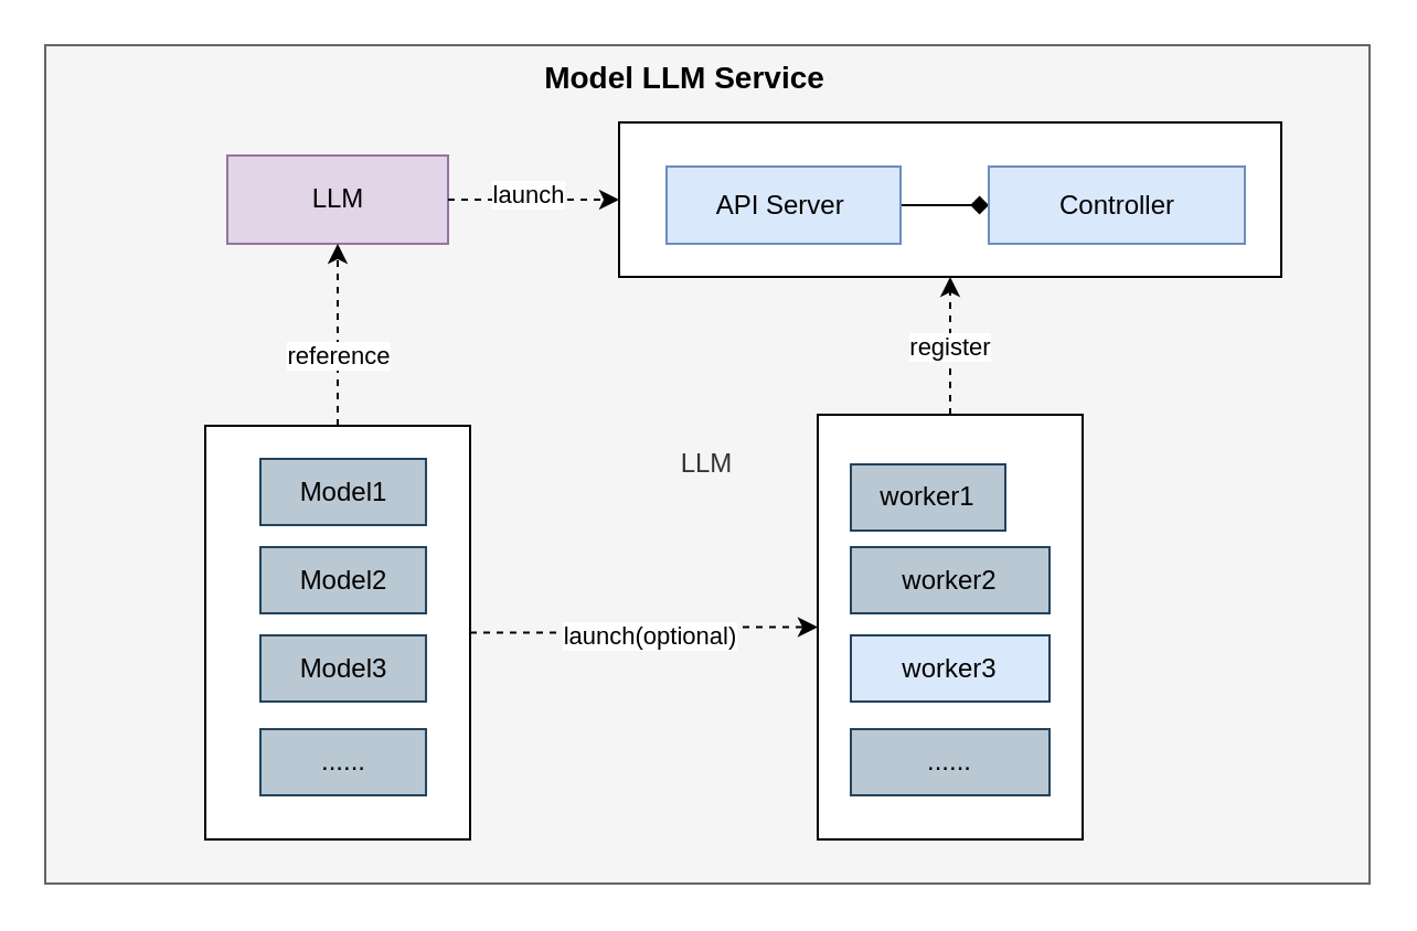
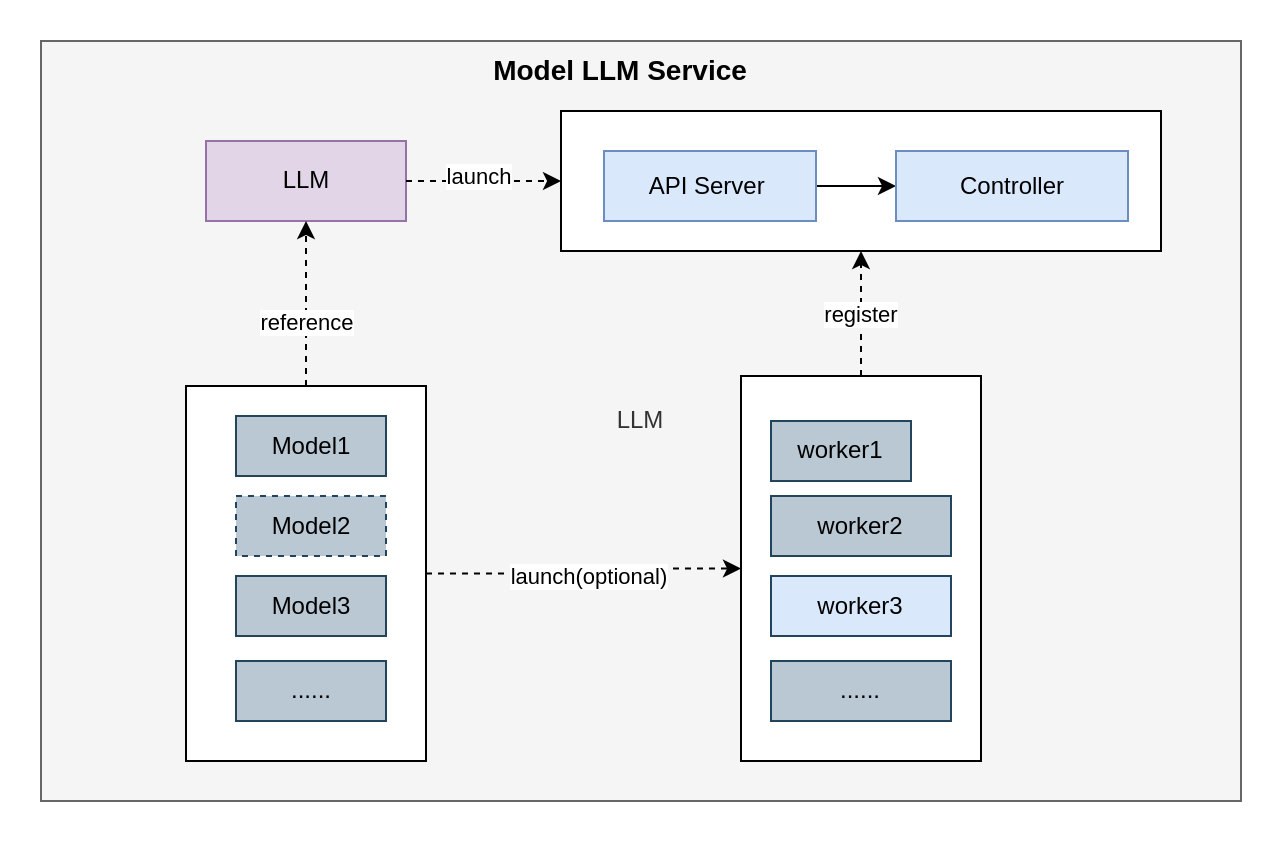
  <mxCell id="0" />
  <mxCell id="1" parent="0" />
  <mxCell id="2" value="LLM" style="rounded=0;whiteSpace=wrap;html=1;fillColor=#f5f5f5;strokeColor=#666666;fontColor=#333333;" parent="1" vertex="1"><mxGeometry x="20" y="20" width="600" height="380" as="geometry" /></mxCell>
  <mxCell id="3" value="" style="rounded=0;whiteSpace=wrap;html=1;" parent="1" vertex="1"><mxGeometry x="280" y="55" width="300" height="70" as="geometry" /></mxCell>
  <mxCell id="4" value="register" style="edgeStyle=orthogonalEdgeStyle;rounded=0;orthogonalLoop=1;jettySize=auto;html=1;entryX=0.5;entryY=1;entryDx=0;entryDy=0;dashed=1;" parent="1" source="5" target="3" edge="1"><mxGeometry relative="1" as="geometry" /></mxCell>
  <mxCell id="5" value="" style="rounded=0;whiteSpace=wrap;html=1;" parent="1" vertex="1"><mxGeometry x="370" y="187.5" width="120" height="192.5" as="geometry" /></mxCell>
  <mxCell id="6" style="edgeStyle=orthogonalEdgeStyle;rounded=0;orthogonalLoop=1;jettySize=auto;html=1;dashed=1;" parent="1" source="8" target="5" edge="1"><mxGeometry relative="1" as="geometry" /></mxCell>
  <mxCell id="7" value="launch(optional)" style="edgeLabel;html=1;align=center;verticalAlign=middle;resizable=0;points=[];rounded=0;" parent="6" vertex="1" connectable="0"><mxGeometry x="0.042" y="-4" relative="1" as="geometry"><mxPoint as="offset" /></mxGeometry></mxCell>
  <mxCell id="8" value="" style="rounded=0;whiteSpace=wrap;html=1;" parent="1" vertex="1"><mxGeometry x="92.5" y="192.5" width="120" height="187.5" as="geometry" /></mxCell>
- <mxCell id="9" style="edgeStyle=orthogonalEdgeStyle;rounded=0;orthogonalLoop=1;jettySize=auto;html=1;entryX=0;entryY=0.5;entryDx=0;entryDy=0;endArrow=diamond;" parent="1" source="10" target="11" edge="1"><mxGeometry relative="1" as="geometry" /></mxCell>
+ <mxCell id="9" style="edgeStyle=orthogonalEdgeStyle;rounded=0;orthogonalLoop=1;jettySize=auto;html=1;entryX=0;entryY=0.5;entryDx=0;entryDy=0;" parent="1" source="10" target="11" edge="1"><mxGeometry relative="1" as="geometry" /></mxCell>
  <mxCell id="10" value="API Server&amp;nbsp;" style="rounded=0;whiteSpace=wrap;html=1;fillColor=#dae8fc;strokeColor=#6c8ebf;" parent="1" vertex="1"><mxGeometry x="301.5" y="75" width="106" height="35" as="geometry" /></mxCell>
  <mxCell id="11" value="Controller" style="rounded=0;whiteSpace=wrap;html=1;fillColor=#dae8fc;strokeColor=#6c8ebf;" parent="1" vertex="1"><mxGeometry x="447.5" y="75" width="116" height="35" as="geometry" /></mxCell>
  <mxCell id="12" value="LLM" style="rounded=0;whiteSpace=wrap;html=1;fillColor=#e1d5e7;strokeColor=#9673a6;" parent="1" vertex="1"><mxGeometry x="102.5" y="70" width="100" height="40" as="geometry" /></mxCell>
  <mxCell id="13" value="" style="edgeStyle=orthogonalEdgeStyle;rounded=0;orthogonalLoop=1;jettySize=auto;html=1;dashed=1;" parent="1" source="12" target="3" edge="1"><mxGeometry relative="1" as="geometry"><mxPoint x="477.5" y="132.5" as="sourcePoint" /></mxGeometry></mxCell>
  <mxCell id="14" value="launch" style="edgeLabel;html=1;align=center;verticalAlign=middle;resizable=0;points=[];rounded=0;" parent="13" vertex="1" connectable="0"><mxGeometry x="-0.078" y="3" relative="1" as="geometry"><mxPoint as="offset" /></mxGeometry></mxCell>
  <mxCell id="15" style="edgeStyle=orthogonalEdgeStyle;rounded=0;orthogonalLoop=1;jettySize=auto;html=1;entryX=0.5;entryY=1;entryDx=0;entryDy=0;dashed=1;exitX=0.5;exitY=0;exitDx=0;exitDy=0;" parent="1" source="8" target="12" edge="1"><mxGeometry relative="1" as="geometry" /></mxCell>
  <mxCell id="16" value="reference" style="edgeLabel;html=1;align=center;verticalAlign=middle;resizable=0;points=[];rounded=0;" parent="15" vertex="1" connectable="0"><mxGeometry x="-0.22" relative="1" as="geometry"><mxPoint as="offset" /></mxGeometry></mxCell>
  <mxCell id="17" value="Model1" style="rounded=0;whiteSpace=wrap;html=1;fillColor=#bac8d3;strokeColor=#23445d;" parent="1" vertex="1"><mxGeometry x="117.5" y="207.5" width="75" height="30" as="geometry" /></mxCell>
  <mxCell id="18" value="worker2" style="rounded=0;whiteSpace=wrap;html=1;fillColor=#bac8d3;strokeColor=#23445d;" parent="1" vertex="1"><mxGeometry x="385" y="247.5" width="90" height="30" as="geometry" /></mxCell>
- <mxCell id="19" value="Model2" style="rounded=0;whiteSpace=wrap;html=1;fillColor=#bac8d3;strokeColor=#23445d;" parent="1" vertex="1"><mxGeometry x="117.5" y="247.5" width="75" height="30" as="geometry" /></mxCell>
+ <mxCell id="19" value="Model2" style="rounded=0;whiteSpace=wrap;html=1;fillColor=#bac8d3;strokeColor=#23445d;dashed=1;" parent="1" vertex="1"><mxGeometry x="117.5" y="247.5" width="75" height="30" as="geometry" /></mxCell>
  <mxCell id="20" value="Model3" style="rounded=0;whiteSpace=wrap;html=1;fillColor=#bac8d3;strokeColor=#23445d;" parent="1" vertex="1"><mxGeometry x="117.5" y="287.5" width="75" height="30" as="geometry" /></mxCell>
  <mxCell id="21" value="......" style="rounded=0;whiteSpace=wrap;html=1;fillColor=#bac8d3;strokeColor=#23445d;" parent="1" vertex="1"><mxGeometry x="117.5" y="330" width="75" height="30" as="geometry" /></mxCell>
  <mxCell id="22" value="Model LLM Service" style="text;html=1;strokeColor=none;fillColor=none;align=center;verticalAlign=middle;whiteSpace=wrap;rounded=0;fontStyle=1;fontSize=14;" parent="1" vertex="1"><mxGeometry x="180" y="20" width="260" height="30" as="geometry" /></mxCell>
  <mxCell id="23" value="worker1" style="rounded=0;whiteSpace=wrap;html=1;fillColor=#bac8d3;strokeColor=#23445d;" parent="1" vertex="1"><mxGeometry x="385" y="210" width="70" height="30" as="geometry" /></mxCell>
  <mxCell id="24" value="worker3" style="rounded=0;whiteSpace=wrap;html=1;fillColor=#dae8fc;strokeColor=#23445d;" parent="1" vertex="1"><mxGeometry x="385" y="287.5" width="90" height="30" as="geometry" /></mxCell>
  <mxCell id="25" value="......" style="rounded=0;whiteSpace=wrap;html=1;fillColor=#bac8d3;strokeColor=#23445d;" parent="1" vertex="1"><mxGeometry x="385" y="330" width="90" height="30" as="geometry" /></mxCell>
